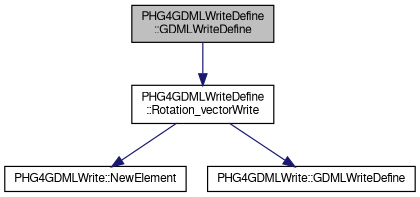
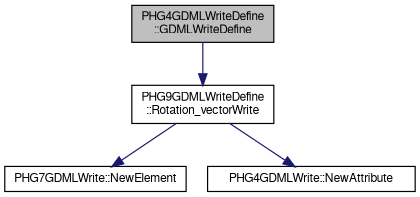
  digraph {
    rankdir=TB
    node [color=black fontname=FreeSans fontsize=10 shape=record]
    edge [color=midnightblue fontname=FreeSans fontsize=10 labelfontname=FreeSans labelfontsize=10 style=solid]
    n1 [fillcolor=grey75 fontcolor=black height=0.2 label="PHG4GDMLWriteDefine\l::GDMLWriteDefine" style=filled width=0.4]
-   n2 [height=0.2 label="PHG4GDMLWriteDefine\l::Rotation_vectorWrite" width=0.4]
-   n3 [height=0.2 label="PHG4GDMLWrite::NewElement" width=0.4]
-   n4 [height=0.2 label="PHG4GDMLWrite::GDMLWriteDefine" width=0.4]
+   n2 [height=0.2 label="PHG9GDMLWriteDefine\l::Rotation_vectorWrite" width=0.4]
+   n3 [height=0.2 label="PHG7GDMLWrite::NewElement" width=0.4]
+   n4 [height=0.2 label="PHG4GDMLWrite::NewAttribute" width=0.4]
    n1 -> n2
    n2 -> n3
    n2 -> n4
  }
